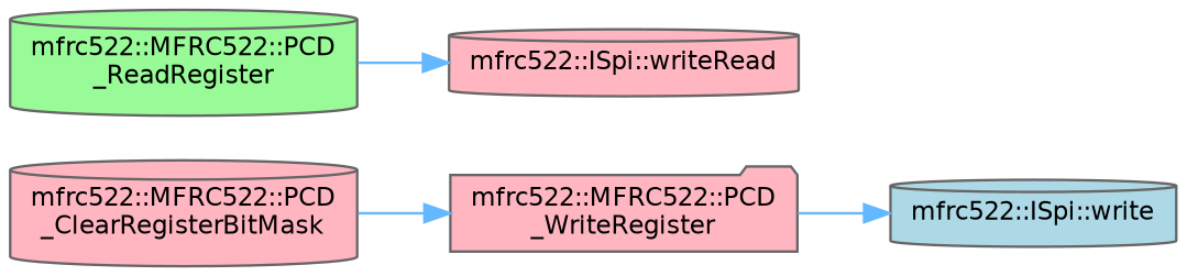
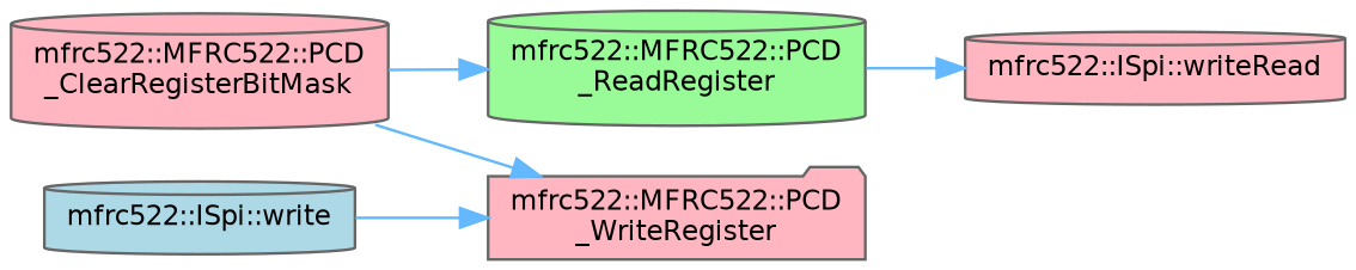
  digraph {
    rankdir=LR
    node [color=grey40 fillcolor=lightpink fontname=Helvetica fontsize=10 shape=cylinder style=filled]
    edge [color=steelblue1 fontname=Helvetica fontsize=10 labelfontname=Helvetica labelfontsize=10 style=solid]
    n1 [color=gray40 fontcolor=black height=0.2 label="mfrc522::MFRC522::PCD\l_ClearRegisterBitMask" width=0.4]
    n2 [fillcolor=palegreen height=0.2 label="mfrc522::MFRC522::PCD\l_ReadRegister" width=0.4]
    n3 [height=0.2 label="mfrc522::MFRC522::PCD\l_WriteRegister" shape=folder width=0.4]
    n4 [height=0.2 label="mfrc522::ISpi::writeRead" width=0.4]
    n5 [fillcolor=lightblue height=0.2 label="mfrc522::ISpi::write" width=0.4]
+   n1 -> n2
    n1 -> n3
    n2 -> n4
-   n3 -> n5
+   n5 -> n3
  }
